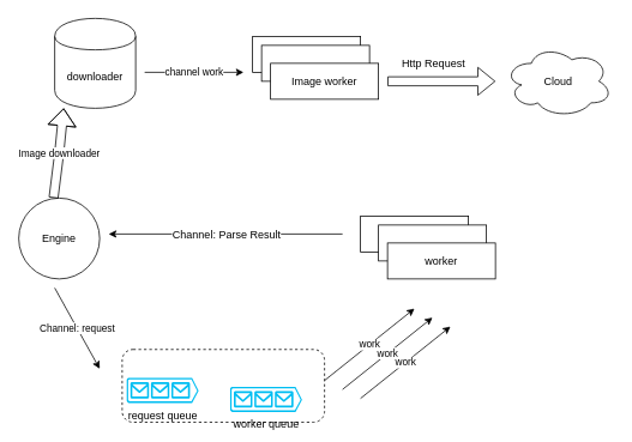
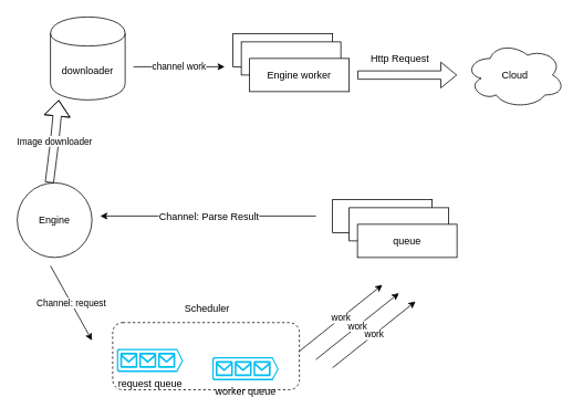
  <mxCell id="0" />
  <mxCell id="1" parent="0" />
  <mxCell id="2" value="Engine" style="ellipse;whiteSpace=wrap;html=1;aspect=fixed;" vertex="1" parent="1"><mxGeometry x="20" y="220" width="90" height="90" as="geometry" /></mxCell>
  <mxCell id="3" value="" style="rounded=0;whiteSpace=wrap;html=1;" vertex="1" parent="1"><mxGeometry x="400" y="240" width="120" height="40" as="geometry" /></mxCell>
  <mxCell id="4" value="" style="rounded=0;whiteSpace=wrap;html=1;" vertex="1" parent="1"><mxGeometry x="420" y="250" width="120" height="40" as="geometry" /></mxCell>
- <mxCell id="5" value="worker" style="rounded=0;whiteSpace=wrap;html=1;" vertex="1" parent="1"><mxGeometry x="430" y="270" width="120" height="40" as="geometry" /></mxCell>
+ <mxCell id="5" value="queue" style="rounded=0;whiteSpace=wrap;html=1;" vertex="1" parent="1"><mxGeometry x="430" y="270" width="120" height="40" as="geometry" /></mxCell>
  <mxCell id="6" value="downloader" style="shape=cylinder;whiteSpace=wrap;html=1;boundedLbl=1;backgroundOutline=1;" vertex="1" parent="1"><mxGeometry x="60" y="20" width="90" height="100" as="geometry" /></mxCell>
  <mxCell id="7" value="" style="endArrow=classic;html=1;" edge="1" parent="1"><mxGeometry width="50" height="50" relative="1" as="geometry"><mxPoint x="380" y="260" as="sourcePoint" /><mxPoint x="120" y="260" as="targetPoint" /></mxGeometry></mxCell>
  <mxCell id="8" value="Channel: Parse Result" style="text;html=1;resizable=0;points=[];align=center;verticalAlign=middle;labelBackgroundColor=#ffffff;" vertex="1" connectable="0" parent="7"><mxGeometry x="0.36" y="-4" relative="1" as="geometry"><mxPoint x="47" y="4" as="offset" /></mxGeometry></mxCell>
  <mxCell id="9" value="work" style="endArrow=classic;html=1;" edge="1" parent="1"><mxGeometry width="50" height="50" relative="1" as="geometry"><mxPoint x="360" y="423" as="sourcePoint" /><mxPoint x="460" y="343" as="targetPoint" /></mxGeometry></mxCell>
  <mxCell id="10" value="work" style="endArrow=classic;html=1;" edge="1" parent="1"><mxGeometry width="50" height="50" relative="1" as="geometry"><mxPoint x="380" y="433" as="sourcePoint" /><mxPoint x="480" y="353" as="targetPoint" /></mxGeometry></mxCell>
  <mxCell id="11" value="work" style="endArrow=classic;html=1;" edge="1" parent="1"><mxGeometry width="50" height="50" relative="1" as="geometry"><mxPoint x="400" y="443" as="sourcePoint" /><mxPoint x="500" y="363" as="targetPoint" /></mxGeometry></mxCell>
  <mxCell id="12" value="Channel: request" style="endArrow=classic;html=1;" edge="1" parent="1"><mxGeometry width="50" height="50" relative="1" as="geometry"><mxPoint x="60" y="320" as="sourcePoint" /><mxPoint x="110" y="410" as="targetPoint" /></mxGeometry></mxCell>
  <mxCell id="13" value="Image downloader" style="shape=flexArrow;endArrow=classic;html=1;exitX=0.43;exitY=-0.002;exitDx=0;exitDy=0;exitPerimeter=0;" edge="1" parent="1" source="2"><mxGeometry width="50" height="50" relative="1" as="geometry"><mxPoint x="20" y="210" as="sourcePoint" /><mxPoint x="70" y="120" as="targetPoint" /><Array as="points"><mxPoint x="65" y="170" /></Array></mxGeometry></mxCell>
  <mxCell id="14" value="&lt;div&gt;Cloud&lt;/div&gt;" style="ellipse;shape=cloud;whiteSpace=wrap;html=1;" vertex="1" parent="1"><mxGeometry x="560" y="50" width="120" height="80" as="geometry" /></mxCell>
  <mxCell id="15" value="" style="rounded=0;whiteSpace=wrap;html=1;" vertex="1" parent="1"><mxGeometry x="280" y="40" width="120" height="40" as="geometry" /></mxCell>
  <mxCell id="16" value="" style="rounded=0;whiteSpace=wrap;html=1;" vertex="1" parent="1"><mxGeometry x="290" y="50" width="120" height="40" as="geometry" /></mxCell>
- <mxCell id="17" value="Image worker" style="rounded=0;whiteSpace=wrap;html=1;" vertex="1" parent="1"><mxGeometry x="300" y="70" width="120" height="40" as="geometry" /></mxCell>
+ <mxCell id="17" value="Engine worker" style="rounded=0;whiteSpace=wrap;html=1;" vertex="1" parent="1"><mxGeometry x="300" y="70" width="120" height="40" as="geometry" /></mxCell>
  <mxCell id="18" value="&lt;div&gt;channel work&lt;/div&gt;" style="endArrow=classic;html=1;" edge="1" parent="1"><mxGeometry width="50" height="50" relative="1" as="geometry"><mxPoint x="160" y="80" as="sourcePoint" /><mxPoint x="270" y="80" as="targetPoint" /></mxGeometry></mxCell>
  <mxCell id="19" value="" style="shape=flexArrow;endArrow=classic;html=1;" edge="1" parent="1"><mxGeometry width="50" height="50" relative="1" as="geometry"><mxPoint x="430" y="90" as="sourcePoint" /><mxPoint x="550" y="90" as="targetPoint" /></mxGeometry></mxCell>
  <mxCell id="20" value="Http Request" style="text;html=1;resizable=0;points=[];align=center;verticalAlign=middle;labelBackgroundColor=#ffffff;" vertex="1" connectable="0" parent="19"><mxGeometry x="-0.453" y="7" relative="1" as="geometry"><mxPoint x="17.5" y="-13" as="offset" /></mxGeometry></mxCell>
  <mxCell id="21" value="request queue" style="verticalLabelPosition=bottom;html=1;verticalAlign=top;align=center;strokeColor=none;fillColor=#00BEF2;shape=mxgraph.azure.queue_generic;" vertex="1" parent="1"><mxGeometry x="140" y="420" width="80" height="28" as="geometry" /></mxCell>
  <mxCell id="22" value="worker queue" style="verticalLabelPosition=bottom;html=1;verticalAlign=top;align=center;strokeColor=none;fillColor=#00BEF2;shape=mxgraph.azure.queue_generic;" vertex="1" parent="1"><mxGeometry x="255" y="430" width="80" height="28" as="geometry" /></mxCell>
  <mxCell id="23" value="" style="rounded=1;whiteSpace=wrap;html=1;fillColor=none;dashed=1;" vertex="1" parent="1"><mxGeometry x="135" y="388.5" width="225" height="81" as="geometry" /></mxCell>
+ <mxCell id="24" value="Scheduler" style="text;html=1;resizable=0;points=[];autosize=1;align=left;verticalAlign=top;spacingTop=-4;" vertex="1" parent="1"><mxGeometry x="220" y="362" width="70" height="20" as="geometry" /></mxCell>
